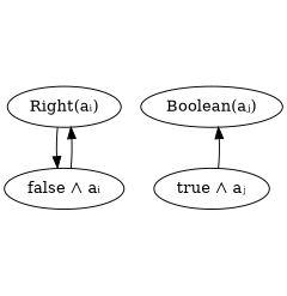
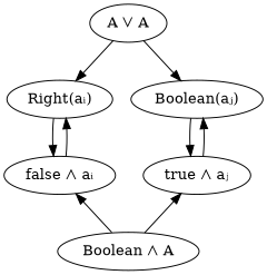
  digraph {
+   n1 [label="A ⋁ A"]
    n2 [label="Right(aᵢ)"]
    n3 [label="Boolean(aⱼ)"]
    n4 [label="false ⋀ aᵢ"]
    n5 [label="true ⋀ aⱼ"]
+   n6 [label="Boolean ⋀ A"]
+   n1 -> n2
+   n1 -> n3
    n2 -> n4
+   n3 -> n5
    n4 -> n2
+   n4 -> n6 [dir=back]
    n5 -> n3
+   n5 -> n6 [dir=back]
  }
